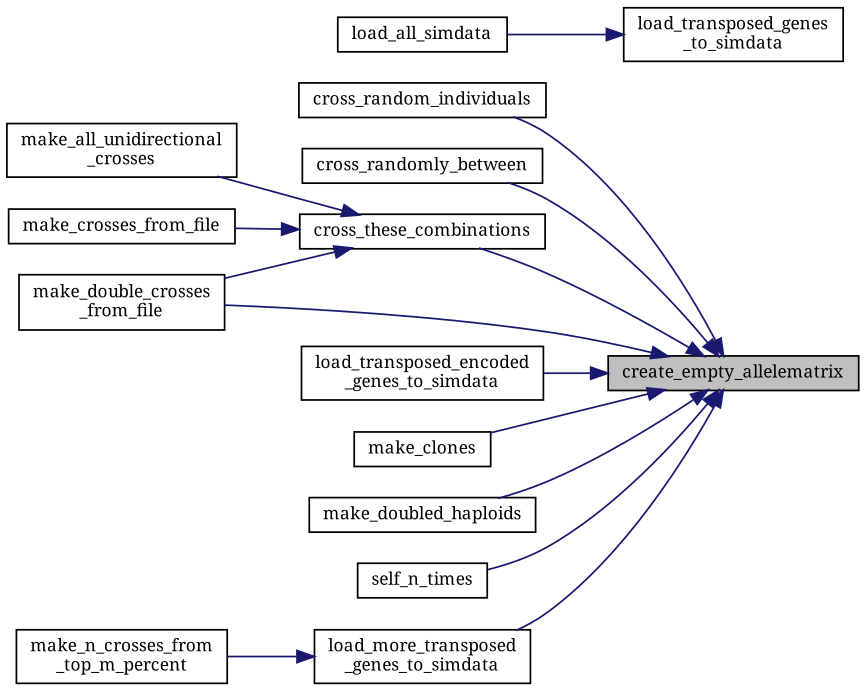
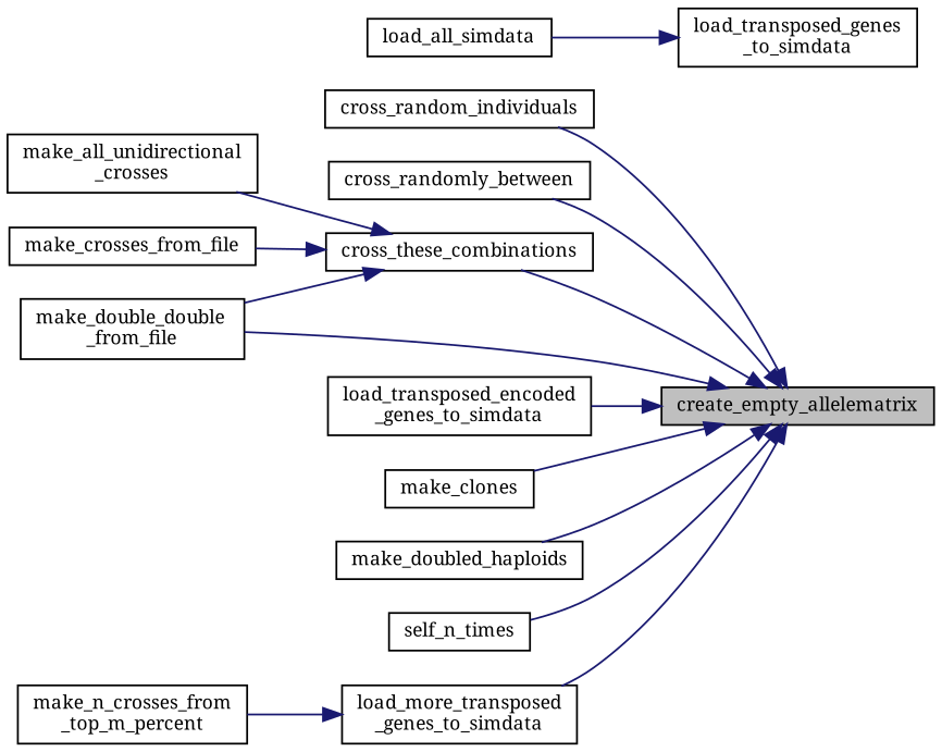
  digraph {
    fontname="Noto Serif"
    rankdir=RL
    node [color=black fillcolor=white fontname="Noto Serif" fontsize=10 shape=record style=filled]
    edge [color=midnightblue dir=back fontname="Noto Serif" fontsize=10 labelfontname=Helvetica labelfontsize=10 style=solid]
    n1 [fillcolor=grey75 fontcolor=black height=0.2 label=create_empty_allelematrix width=0.4]
    n2 [height=0.2 label=cross_random_individuals width=0.4]
    n3 [height=0.2 label=cross_randomly_between width=0.4]
    n4 [height=0.2 label=cross_these_combinations width=0.4]
    n5 [height=0.2 label="load_more_transposed\l_genes_to_simdata" width=0.4]
    n6 [height=0.2 label="load_transposed_encoded\l_genes_to_simdata" width=0.4]
    n7 [height=0.2 label=make_clones width=0.4]
    n8 [height=0.2 label=make_doubled_haploids width=0.4]
    n9 [height=0.2 label=self_n_times width=0.4]
-   n10 [height=0.2 label="make_double_crosses\l_from_file" width=0.4]
+   n10 [height=0.2 label="make_double_double\l_from_file" width=0.4]
    n11 [height=0.2 label="make_all_unidirectional\l_crosses" width=0.4]
    n12 [height=0.2 label=make_crosses_from_file width=0.4]
    n13 [height=0.2 label="make_n_crosses_from\l_top_m_percent" width=0.4]
    n14 [height=0.2 label="load_transposed_genes\l_to_simdata" width=0.4]
    n15 [height=0.2 label=load_all_simdata width=0.4]
    n1 -> n2
    n1 -> n3
    n1 -> n4
    n1 -> n5
    n1 -> n6
    n1 -> n7
    n1 -> n8
    n1 -> n9
    n1 -> n10
    n4 -> n10
    n4 -> n11
    n4 -> n12
    n5 -> n13
    n14 -> n15
  }
